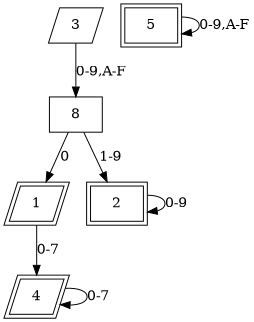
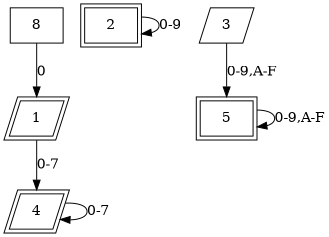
  digraph {
    ordering=out
    rankdir=TB
    node [shape=box peripheries=2]
    n1 [label=8 peripheries=""]
    n2 [label=1 shape=parallelogram]
    n3 [label=2]
    n4 [label=4 shape=parallelogram]
    n5 [label=3 shape=parallelogram peripheries=""]
    n6 [label=5]
    n1 -> n2 [label=0]
-   n1 -> n3 [label="1-9"]
    n2 -> n4 [label="0-7"]
    n3 -> n3 [label="0-9"]
    n4 -> n4 [label="0-7"]
-   n5 -> n1 [label="0-9,A-F"]
+   n5 -> n6 [label="0-9,A-F"]
    n6 -> n6 [label="0-9,A-F"]
  }
